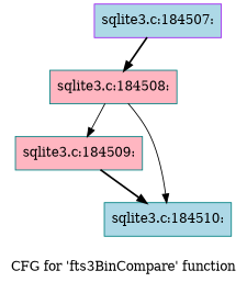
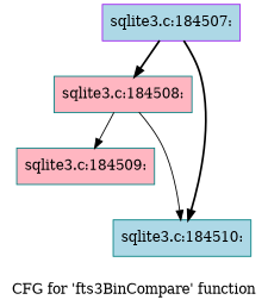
  digraph {
    label="CFG for 'fts3BinCompare' function"
    node [color=teal fillcolor=lightblue shape=record style=filled]
    edge [style=bold]
    n1 [color=purple label="{sqlite3.c:184507:}"]
    n2 [fillcolor=lightpink label="{sqlite3.c:184508:}"]
    n3 [fillcolor=lightpink label="{sqlite3.c:184509:}"]
    n4 [label="{sqlite3.c:184510:}"]
    n1 -> n2
    n2 -> n3 [style=solid]
    n2 -> n4 [style=solid]
-   n3 -> n4
+   n1 -> n4
  }
